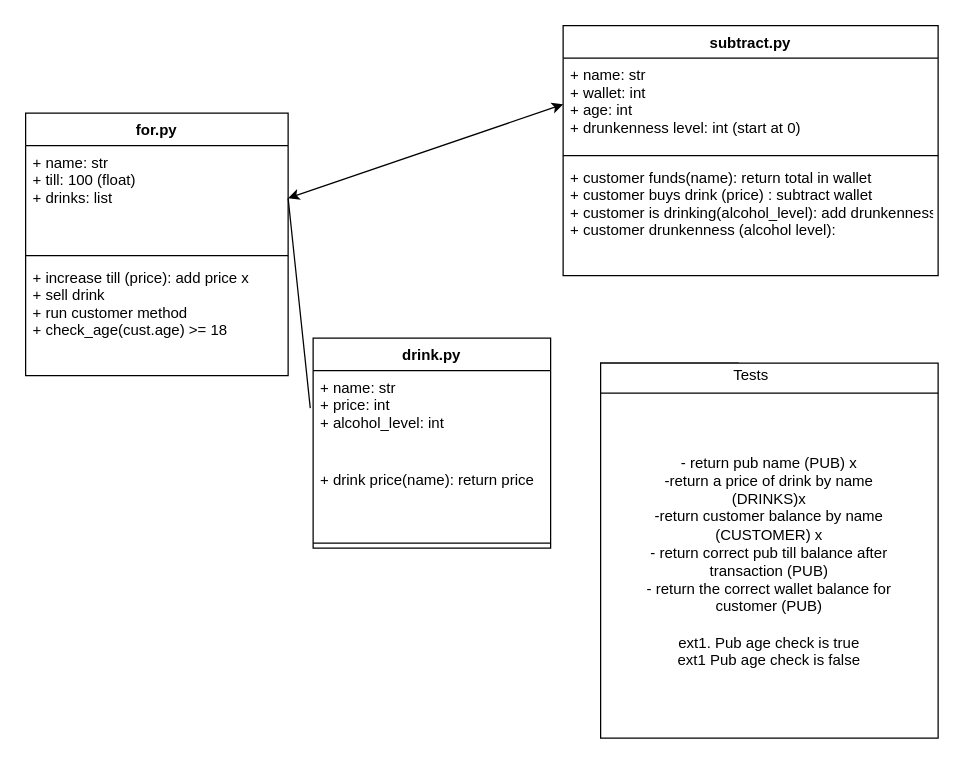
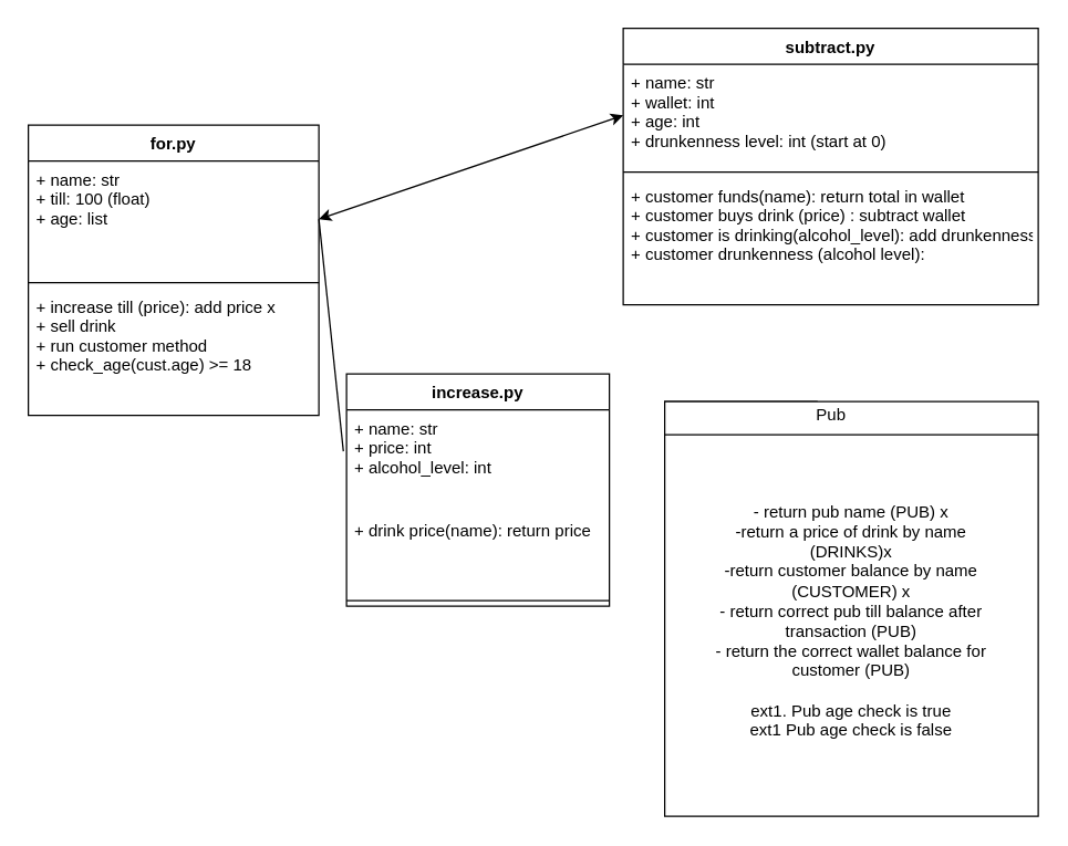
  <mxCell id="0" />
  <mxCell id="1" parent="0" />
- <mxCell id="2" value="drink.py" style="swimlane;fontStyle=1;align=center;verticalAlign=top;childLayout=stackLayout;horizontal=1;startSize=26;horizontalStack=0;resizeParent=1;resizeParentMax=0;resizeLast=0;collapsible=1;marginBottom=0;" parent="1" vertex="1"><mxGeometry x="250" y="270" width="190" height="168" as="geometry" /></mxCell>
+ <mxCell id="2" value="increase.py" style="swimlane;fontStyle=1;align=center;verticalAlign=top;childLayout=stackLayout;horizontal=1;startSize=26;horizontalStack=0;resizeParent=1;resizeParentMax=0;resizeLast=0;collapsible=1;marginBottom=0;" parent="1" vertex="1"><mxGeometry x="250" y="270" width="190" height="168" as="geometry" /></mxCell>
  <mxCell id="3" value="+ name: str&#10;+ price: int&#10;+ alcohol_level: int" style="text;strokeColor=none;fillColor=none;align=left;verticalAlign=top;spacingLeft=4;spacingRight=4;overflow=hidden;rotatable=0;points=[[0,0.5],[1,0.5]];portConstraint=eastwest;" parent="2" vertex="1"><mxGeometry y="26" width="190" height="74" as="geometry" /></mxCell>
  <mxCell id="4" value="+ drink price(name): return price" style="text;strokeColor=none;fillColor=none;align=left;verticalAlign=top;spacingLeft=4;spacingRight=4;overflow=hidden;rotatable=0;points=[[0,0.5],[1,0.5]];portConstraint=eastwest;" parent="2" vertex="1"><mxGeometry y="100" width="190" height="60" as="geometry" /></mxCell>
  <mxCell id="5" value="" style="line;strokeWidth=1;fillColor=none;align=left;verticalAlign=middle;spacingTop=-1;spacingLeft=3;spacingRight=3;rotatable=0;labelPosition=right;points=[];portConstraint=eastwest;" parent="2" vertex="1"><mxGeometry y="160" width="190" height="8" as="geometry" /></mxCell>
  <mxCell id="6" value="for.py" style="swimlane;fontStyle=1;align=center;verticalAlign=top;childLayout=stackLayout;horizontal=1;startSize=26;horizontalStack=0;resizeParent=1;resizeParentMax=0;resizeLast=0;collapsible=1;marginBottom=0;" parent="1" vertex="1"><mxGeometry x="20" y="90" width="210" height="210" as="geometry" /></mxCell>
- <mxCell id="7" value="+ name: str&#10;+ till: 100 (float)&#10;+ drinks: list" style="text;strokeColor=none;fillColor=none;align=left;verticalAlign=top;spacingLeft=4;spacingRight=4;overflow=hidden;rotatable=0;points=[[0,0.5],[1,0.5]];portConstraint=eastwest;" parent="6" vertex="1"><mxGeometry y="26" width="210" height="84" as="geometry" /></mxCell>
+ <mxCell id="7" value="+ name: str&#10;+ till: 100 (float)&#10;+ age: list" style="text;strokeColor=none;fillColor=none;align=left;verticalAlign=top;spacingLeft=4;spacingRight=4;overflow=hidden;rotatable=0;points=[[0,0.5],[1,0.5]];portConstraint=eastwest;" parent="6" vertex="1"><mxGeometry y="26" width="210" height="84" as="geometry" /></mxCell>
  <mxCell id="8" value="" style="line;strokeWidth=1;fillColor=none;align=left;verticalAlign=middle;spacingTop=-1;spacingLeft=3;spacingRight=3;rotatable=0;labelPosition=right;points=[];portConstraint=eastwest;" parent="6" vertex="1"><mxGeometry y="110" width="210" height="8" as="geometry" /></mxCell>
  <mxCell id="9" value="+ increase till (price): add price x&#10;+ sell drink&#10;+ run customer method&#10;+ check_age(cust.age) &gt;= 18" style="text;strokeColor=none;fillColor=none;align=left;verticalAlign=top;spacingLeft=4;spacingRight=4;overflow=hidden;rotatable=0;points=[[0,0.5],[1,0.5]];portConstraint=eastwest;" parent="6" vertex="1"><mxGeometry y="118" width="210" height="92" as="geometry" /></mxCell>
  <mxCell id="10" value="subtract.py" style="swimlane;fontStyle=1;align=center;verticalAlign=top;childLayout=stackLayout;horizontal=1;startSize=26;horizontalStack=0;resizeParent=1;resizeParentMax=0;resizeLast=0;collapsible=1;marginBottom=0;" parent="1" vertex="1"><mxGeometry x="450" y="20" width="300" height="200" as="geometry" /></mxCell>
  <mxCell id="11" value="+ name: str&#10;+ wallet: int&#10;+ age: int&#10;+ drunkenness level: int (start at 0)&#10;" style="text;strokeColor=none;fillColor=none;align=left;verticalAlign=top;spacingLeft=4;spacingRight=4;overflow=hidden;rotatable=0;points=[[0,0.5],[1,0.5]];portConstraint=eastwest;" parent="10" vertex="1"><mxGeometry y="26" width="300" height="74" as="geometry" /></mxCell>
  <mxCell id="12" value="" style="line;strokeWidth=1;fillColor=none;align=left;verticalAlign=middle;spacingTop=-1;spacingLeft=3;spacingRight=3;rotatable=0;labelPosition=right;points=[];portConstraint=eastwest;" parent="10" vertex="1"><mxGeometry y="100" width="300" height="8" as="geometry" /></mxCell>
  <mxCell id="13" value="+ customer funds(name): return total in wallet&#10;+ customer buys drink (price) : subtract wallet&#10;+ customer is drinking(alcohol_level): add drunkenness&#10;+ customer drunkenness (alcohol level): " style="text;strokeColor=none;fillColor=none;align=left;verticalAlign=top;spacingLeft=4;spacingRight=4;overflow=hidden;rotatable=0;points=[[0,0.5],[1,0.5]];portConstraint=eastwest;" parent="10" vertex="1"><mxGeometry y="108" width="300" height="92" as="geometry" /></mxCell>
  <mxCell id="14" value="" style="endArrow=none;html=1;exitX=-0.012;exitY=0.405;exitDx=0;exitDy=0;exitPerimeter=0;entryX=1;entryY=0.5;entryDx=0;entryDy=0;" parent="1" source="3" target="7" edge="1"><mxGeometry width="50" height="50" relative="1" as="geometry"><mxPoint x="510" y="340" as="sourcePoint" /><mxPoint x="560" y="290" as="targetPoint" /><Array as="points" /></mxGeometry></mxCell>
  <mxCell id="15" value="" style="endArrow=classic;startArrow=classic;html=1;exitX=1;exitY=0.5;exitDx=0;exitDy=0;entryX=0;entryY=0.5;entryDx=0;entryDy=0;" parent="1" source="7" target="11" edge="1"><mxGeometry width="50" height="50" relative="1" as="geometry"><mxPoint x="510" y="340" as="sourcePoint" /><mxPoint x="560" y="290" as="targetPoint" /></mxGeometry></mxCell>
  <mxCell id="16" value="Object" style="html=1;" parent="1" vertex="1"><mxGeometry x="480" y="290" width="110" height="50" as="geometry" /></mxCell>
  <mxCell id="17" value="" style="html=1;" parent="1" vertex="1"><mxGeometry x="480" y="290" width="270" height="300" as="geometry" /></mxCell>
  <mxCell id="18" value="" style="line;strokeWidth=1;fillColor=none;align=left;verticalAlign=middle;spacingTop=-1;spacingLeft=3;spacingRight=3;rotatable=0;labelPosition=right;points=[];portConstraint=eastwest;" parent="1" vertex="1"><mxGeometry x="480" y="310" width="270" height="8" as="geometry" /></mxCell>
- <mxCell id="19" value="Tests" style="text;html=1;resizable=0;autosize=1;align=center;verticalAlign=middle;points=[];fillColor=none;strokeColor=none;rounded=0;" parent="1" vertex="1"><mxGeometry x="580" y="290" width="40" height="20" as="geometry" /></mxCell>
+ <mxCell id="19" value="Pub" style="text;html=1;resizable=0;autosize=1;align=center;verticalAlign=middle;points=[];fillColor=none;strokeColor=none;rounded=0;" parent="1" vertex="1"><mxGeometry x="580" y="290" width="40" height="20" as="geometry" /></mxCell>
  <mxCell id="20" value="- return pub name (PUB) x&lt;br&gt;-return a price of drink by name (DRINKS)x&lt;br&gt;-return customer balance by name (CUSTOMER) x&lt;br&gt;- return correct pub till balance after transaction (PUB)&lt;br&gt;- return the correct wallet balance for customer (PUB)&lt;br&gt;&lt;br&gt;ext1. Pub age check is true&lt;br&gt;ext1 Pub age check is false&lt;br&gt;" style="text;html=1;strokeColor=none;fillColor=none;align=center;verticalAlign=middle;whiteSpace=wrap;rounded=0;" parent="1" vertex="1"><mxGeometry x="500" y="327" width="230" height="243" as="geometry" /></mxCell>
